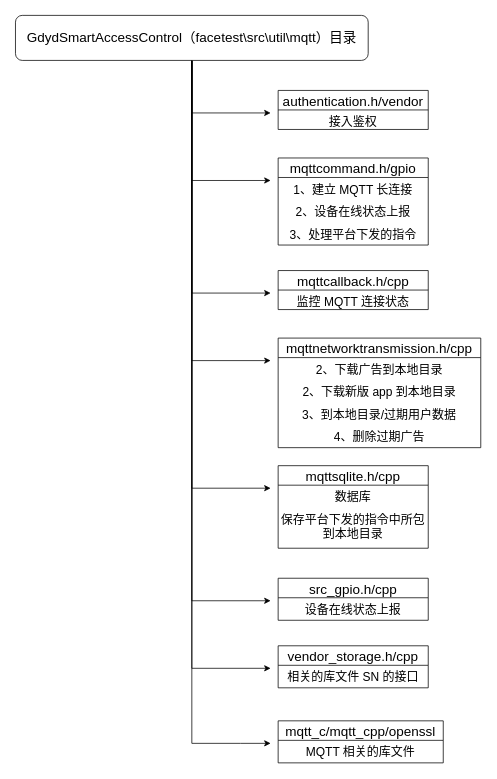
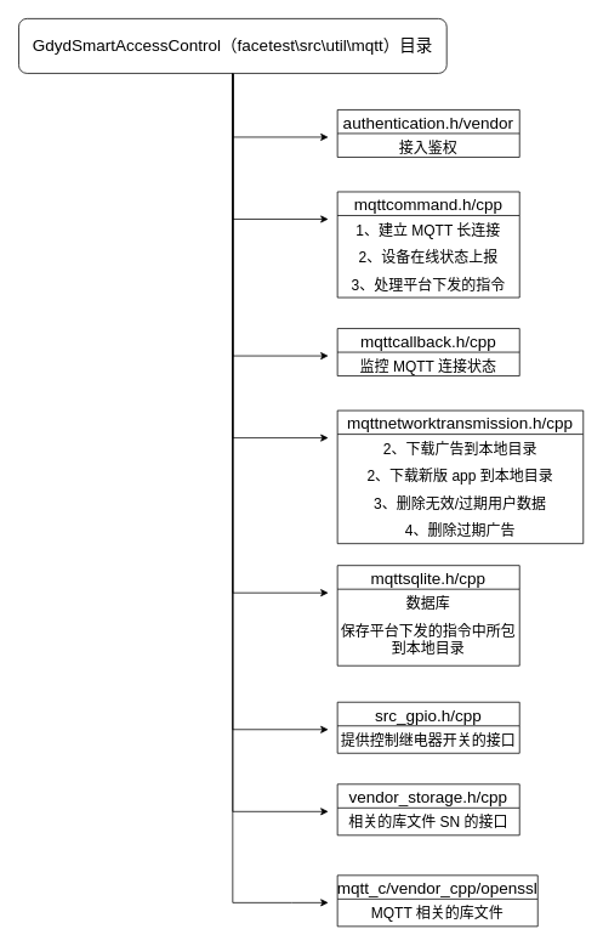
  <mxCell id="0" />
  <mxCell id="1" parent="0" />
- <mxCell id="2" value="mqttcommand.h/gpio" style="swimlane;fontStyle=0;childLayout=stackLayout;horizontal=1;startSize=26;fillColor=none;horizontalStack=0;resizeParent=1;resizeParentMax=0;resizeLast=0;collapsible=2;marginBottom=0;fontSize=18;" parent="1" vertex="1"><mxGeometry x="370" y="210" width="200" height="116" as="geometry"><mxRectangle x="390" y="240" width="200" height="30" as="alternateBounds" /></mxGeometry></mxCell>
+ <mxCell id="2" value="mqttcommand.h/cpp" style="swimlane;fontStyle=0;childLayout=stackLayout;horizontal=1;startSize=26;fillColor=none;horizontalStack=0;resizeParent=1;resizeParentMax=0;resizeLast=0;collapsible=2;marginBottom=0;fontSize=18;" parent="1" vertex="1"><mxGeometry x="370" y="210" width="200" height="116" as="geometry"><mxRectangle x="390" y="240" width="200" height="30" as="alternateBounds" /></mxGeometry></mxCell>
  <mxCell id="3" value="1、建立 MQTT 长连接" style="text;strokeColor=none;fillColor=none;align=center;verticalAlign=top;spacingLeft=4;spacingRight=4;overflow=hidden;rotatable=0;points=[[0,0.5],[1,0.5]];portConstraint=eastwest;fontSize=16;" parent="2" vertex="1"><mxGeometry y="26" width="200" height="30" as="geometry" /></mxCell>
  <mxCell id="4" value="2、设备在线状态上报" style="text;strokeColor=none;fillColor=none;spacingLeft=4;spacingRight=4;overflow=hidden;rotatable=0;points=[[0,0.5],[1,0.5]];portConstraint=eastwest;fontSize=16;align=center;" parent="2" vertex="1"><mxGeometry y="56" width="200" height="30" as="geometry" /></mxCell>
  <mxCell id="5" value="3、处理平台下发的指令" style="text;strokeColor=none;fillColor=none;spacingLeft=4;spacingRight=4;overflow=hidden;rotatable=0;points=[[0,0.5],[1,0.5]];portConstraint=eastwest;fontSize=16;align=center;" parent="2" vertex="1"><mxGeometry y="86" width="200" height="30" as="geometry" /></mxCell>
  <mxCell id="6" style="edgeStyle=orthogonalEdgeStyle;rounded=0;orthogonalLoop=1;jettySize=auto;html=1;fontSize=18;" parent="1" source="13" edge="1"><mxGeometry relative="1" as="geometry"><mxPoint x="360" y="240" as="targetPoint" /><Array as="points"><mxPoint x="255" y="240" /></Array></mxGeometry></mxCell>
  <mxCell id="7" style="edgeStyle=orthogonalEdgeStyle;rounded=0;orthogonalLoop=1;jettySize=auto;html=1;fontSize=16;" parent="1" source="13" edge="1"><mxGeometry relative="1" as="geometry"><mxPoint x="360" y="390" as="targetPoint" /><Array as="points"><mxPoint x="255" y="390" /></Array></mxGeometry></mxCell>
  <mxCell id="8" style="edgeStyle=orthogonalEdgeStyle;rounded=0;orthogonalLoop=1;jettySize=auto;html=1;fontSize=16;" parent="1" source="13" edge="1"><mxGeometry relative="1" as="geometry"><mxPoint x="360" y="480" as="targetPoint" /><Array as="points"><mxPoint x="255" y="480" /><mxPoint x="360" y="480" /></Array></mxGeometry></mxCell>
  <mxCell id="9" style="edgeStyle=orthogonalEdgeStyle;rounded=0;orthogonalLoop=1;jettySize=auto;html=1;fontSize=16;" parent="1" source="13" edge="1"><mxGeometry relative="1" as="geometry"><mxPoint x="360" y="650" as="targetPoint" /><Array as="points"><mxPoint x="255" y="650" /></Array></mxGeometry></mxCell>
  <mxCell id="10" style="edgeStyle=orthogonalEdgeStyle;rounded=0;orthogonalLoop=1;jettySize=auto;html=1;fontSize=16;" parent="1" source="13" edge="1"><mxGeometry relative="1" as="geometry"><mxPoint x="360" y="800" as="targetPoint" /><Array as="points"><mxPoint x="255" y="800" /></Array></mxGeometry></mxCell>
  <mxCell id="11" style="edgeStyle=orthogonalEdgeStyle;rounded=0;orthogonalLoop=1;jettySize=auto;html=1;fontSize=16;" parent="1" source="13" edge="1"><mxGeometry relative="1" as="geometry"><mxPoint x="360" y="890" as="targetPoint" /><Array as="points"><mxPoint x="255" y="890" /><mxPoint x="360" y="890" /></Array></mxGeometry></mxCell>
  <mxCell id="12" style="edgeStyle=orthogonalEdgeStyle;rounded=0;orthogonalLoop=1;jettySize=auto;html=1;" edge="1" parent="1" source="13"><mxGeometry relative="1" as="geometry"><mxPoint x="360" y="990" as="targetPoint" /><Array as="points"><mxPoint x="255" y="990" /><mxPoint x="320" y="990" /></Array></mxGeometry></mxCell>
  <mxCell id="13" value="GdydSmartAccessControl（facetest\src\util\mqtt）目录" style="rounded=1;whiteSpace=wrap;html=1;fontSize=18;" parent="1" vertex="1"><mxGeometry x="20" y="20" width="470" height="60" as="geometry" /></mxCell>
  <mxCell id="14" style="edgeStyle=orthogonalEdgeStyle;rounded=0;orthogonalLoop=1;jettySize=auto;html=1;" parent="1" source="13" edge="1"><mxGeometry relative="1" as="geometry"><mxPoint x="360" y="150" as="targetPoint" /><Array as="points"><mxPoint x="255" y="150" /></Array></mxGeometry></mxCell>
  <mxCell id="15" value="authentication.h/vendor" style="swimlane;fontStyle=0;childLayout=stackLayout;horizontal=1;startSize=26;fillColor=none;horizontalStack=0;resizeParent=1;resizeParentMax=0;resizeLast=0;collapsible=1;marginBottom=0;fontSize=18;" parent="1" vertex="1"><mxGeometry x="370" y="120" width="200" height="52" as="geometry" /></mxCell>
  <mxCell id="16" value="接入鉴权" style="text;strokeColor=none;fillColor=none;align=center;verticalAlign=top;spacingLeft=4;spacingRight=4;overflow=hidden;rotatable=0;points=[[0,0.5],[1,0.5]];portConstraint=eastwest;fontSize=16;" parent="15" vertex="1"><mxGeometry y="26" width="200" height="26" as="geometry" /></mxCell>
  <mxCell id="17" value="mqttcallback.h/cpp" style="swimlane;fontStyle=0;childLayout=stackLayout;horizontal=1;startSize=26;fillColor=none;horizontalStack=0;resizeParent=1;resizeParentMax=0;resizeLast=0;collapsible=1;marginBottom=0;fontSize=18;" parent="1" vertex="1"><mxGeometry x="370" y="360" width="200" height="52" as="geometry" /></mxCell>
  <mxCell id="18" value="监控 MQTT 连接状态" style="text;strokeColor=none;fillColor=none;align=center;verticalAlign=top;spacingLeft=4;spacingRight=4;overflow=hidden;rotatable=0;points=[[0,0.5],[1,0.5]];portConstraint=eastwest;fontSize=16;" parent="17" vertex="1"><mxGeometry y="26" width="200" height="26" as="geometry" /></mxCell>
  <mxCell id="19" value="mqttnetworktransmission.h/cpp" style="swimlane;fontStyle=0;childLayout=stackLayout;horizontal=1;startSize=26;fillColor=none;horizontalStack=0;resizeParent=1;resizeParentMax=0;resizeLast=0;collapsible=1;marginBottom=0;fontSize=18;" parent="1" vertex="1"><mxGeometry x="370" y="450" width="270" height="146" as="geometry" /></mxCell>
  <mxCell id="20" value="2、下载广告到本地目录" style="text;strokeColor=none;fillColor=none;align=center;verticalAlign=top;spacingLeft=4;spacingRight=4;overflow=hidden;rotatable=0;points=[[0,0.5],[1,0.5]];portConstraint=eastwest;fontSize=16;" parent="19" vertex="1"><mxGeometry y="26" width="270" height="30" as="geometry" /></mxCell>
  <mxCell id="21" value="2、下载新版 app 到本地目录" style="text;strokeColor=none;fillColor=none;spacingLeft=4;spacingRight=4;overflow=hidden;rotatable=0;points=[[0,0.5],[1,0.5]];portConstraint=eastwest;fontSize=16;align=center;" parent="19" vertex="1"><mxGeometry y="56" width="270" height="30" as="geometry" /></mxCell>
- <mxCell id="22" value="3、到本地目录/过期用户数据" style="text;strokeColor=none;fillColor=none;spacingLeft=4;spacingRight=4;overflow=hidden;rotatable=0;points=[[0,0.5],[1,0.5]];portConstraint=eastwest;fontSize=16;align=center;" parent="19" vertex="1"><mxGeometry y="86" width="270" height="30" as="geometry" /></mxCell>
+ <mxCell id="22" value="3、删除无效/过期用户数据" style="text;strokeColor=none;fillColor=none;spacingLeft=4;spacingRight=4;overflow=hidden;rotatable=0;points=[[0,0.5],[1,0.5]];portConstraint=eastwest;fontSize=16;align=center;" parent="19" vertex="1"><mxGeometry y="86" width="270" height="30" as="geometry" /></mxCell>
  <mxCell id="23" value="4、删除过期广告" style="text;strokeColor=none;fillColor=none;spacingLeft=4;spacingRight=4;overflow=hidden;rotatable=0;points=[[0,0.5],[1,0.5]];portConstraint=eastwest;fontSize=16;align=center;" parent="19" vertex="1"><mxGeometry y="116" width="270" height="30" as="geometry" /></mxCell>
  <mxCell id="24" value="mqttsqlite.h/cpp" style="swimlane;fontStyle=0;childLayout=stackLayout;horizontal=1;startSize=26;fillColor=none;horizontalStack=0;resizeParent=1;resizeParentMax=0;resizeLast=0;collapsible=1;marginBottom=0;fontSize=18;" parent="1" vertex="1"><mxGeometry x="370" y="620" width="200" height="110" as="geometry" /></mxCell>
  <mxCell id="25" value="数据库" style="text;strokeColor=none;fillColor=none;align=center;verticalAlign=top;spacingLeft=4;spacingRight=4;overflow=hidden;rotatable=0;points=[[0,0.5],[1,0.5]];portConstraint=eastwest;fontSize=16;" parent="24" vertex="1"><mxGeometry y="26" width="200" height="30" as="geometry" /></mxCell>
  <mxCell id="26" value="保存平台下发的指令中所包&#10;到本地目录" style="text;strokeColor=none;fillColor=none;align=center;verticalAlign=top;spacingLeft=4;spacingRight=4;overflow=hidden;rotatable=0;points=[[0,0.5],[1,0.5]];portConstraint=eastwest;fontSize=16;" parent="24" vertex="1"><mxGeometry y="56" width="200" height="54" as="geometry" /></mxCell>
  <mxCell id="27" value="src_gpio.h/cpp" style="swimlane;fontStyle=0;childLayout=stackLayout;horizontal=1;startSize=26;fillColor=none;horizontalStack=0;resizeParent=1;resizeParentMax=0;resizeLast=0;collapsible=1;marginBottom=0;fontSize=18;" parent="1" vertex="1"><mxGeometry x="370" y="770" width="200" height="56" as="geometry" /></mxCell>
- <mxCell id="28" value="设备在线状态上报" style="text;strokeColor=none;fillColor=none;align=center;verticalAlign=top;spacingLeft=4;spacingRight=4;overflow=hidden;rotatable=0;points=[[0,0.5],[1,0.5]];portConstraint=eastwest;fontSize=16;" parent="27" vertex="1"><mxGeometry y="26" width="200" height="30" as="geometry" /></mxCell>
+ <mxCell id="28" value="提供控制继电器开关的接口" style="text;strokeColor=none;fillColor=none;align=center;verticalAlign=top;spacingLeft=4;spacingRight=4;overflow=hidden;rotatable=0;points=[[0,0.5],[1,0.5]];portConstraint=eastwest;fontSize=16;" parent="27" vertex="1"><mxGeometry y="26" width="200" height="30" as="geometry" /></mxCell>
  <mxCell id="29" value="vendor_storage.h/cpp" style="swimlane;fontStyle=0;childLayout=stackLayout;horizontal=1;startSize=26;fillColor=none;horizontalStack=0;resizeParent=1;resizeParentMax=0;resizeLast=0;collapsible=1;marginBottom=0;fontSize=18;" parent="1" vertex="1"><mxGeometry x="370" y="860" width="200" height="56" as="geometry" /></mxCell>
  <mxCell id="30" value="相关的库文件 SN 的接口" style="text;strokeColor=none;fillColor=none;align=center;verticalAlign=top;spacingLeft=4;spacingRight=4;overflow=hidden;rotatable=0;points=[[0,0.5],[1,0.5]];portConstraint=eastwest;fontSize=16;" parent="29" vertex="1"><mxGeometry y="26" width="200" height="30" as="geometry" /></mxCell>
- <mxCell id="31" value="mqtt_c/mqtt_cpp/openssl" style="swimlane;fontStyle=0;childLayout=stackLayout;horizontal=1;startSize=26;fillColor=none;horizontalStack=0;resizeParent=1;resizeParentMax=0;resizeLast=0;collapsible=1;marginBottom=0;fontSize=18;" vertex="1" parent="1"><mxGeometry x="370" y="960" width="220" height="56" as="geometry" /></mxCell>
+ <mxCell id="31" value="mqtt_c/vendor_cpp/openssl" style="swimlane;fontStyle=0;childLayout=stackLayout;horizontal=1;startSize=26;fillColor=none;horizontalStack=0;resizeParent=1;resizeParentMax=0;resizeLast=0;collapsible=1;marginBottom=0;fontSize=18;" vertex="1" parent="1"><mxGeometry x="370" y="960" width="220" height="56" as="geometry" /></mxCell>
  <mxCell id="32" value="MQTT 相关的库文件" style="text;strokeColor=none;fillColor=none;align=center;verticalAlign=top;spacingLeft=4;spacingRight=4;overflow=hidden;rotatable=0;points=[[0,0.5],[1,0.5]];portConstraint=eastwest;fontSize=16;" vertex="1" parent="31"><mxGeometry y="26" width="220" height="30" as="geometry" /></mxCell>
